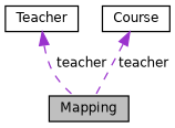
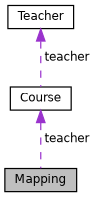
  digraph {
    node [color=black fillcolor=white fontname=Helvetica fontsize=10 shape=record style=filled]
    edge [color=darkorchid3 dir=back fontname=Helvetica fontsize=10 labelfontname=Helvetica labelfontsize=10 style=dashed]
    n1 [fillcolor=grey75 fontcolor=black height=0.2 label=Mapping width=0.4]
    n2 [height=0.2 label=Teacher width=0.4]
    n3 [height=0.2 label=Course width=0.4]
-   n2 -> n1 [label=" teacher"]
+   n2 -> n3 [label=" teacher"]
    n3 -> n1 [label=" teacher"]
  }
